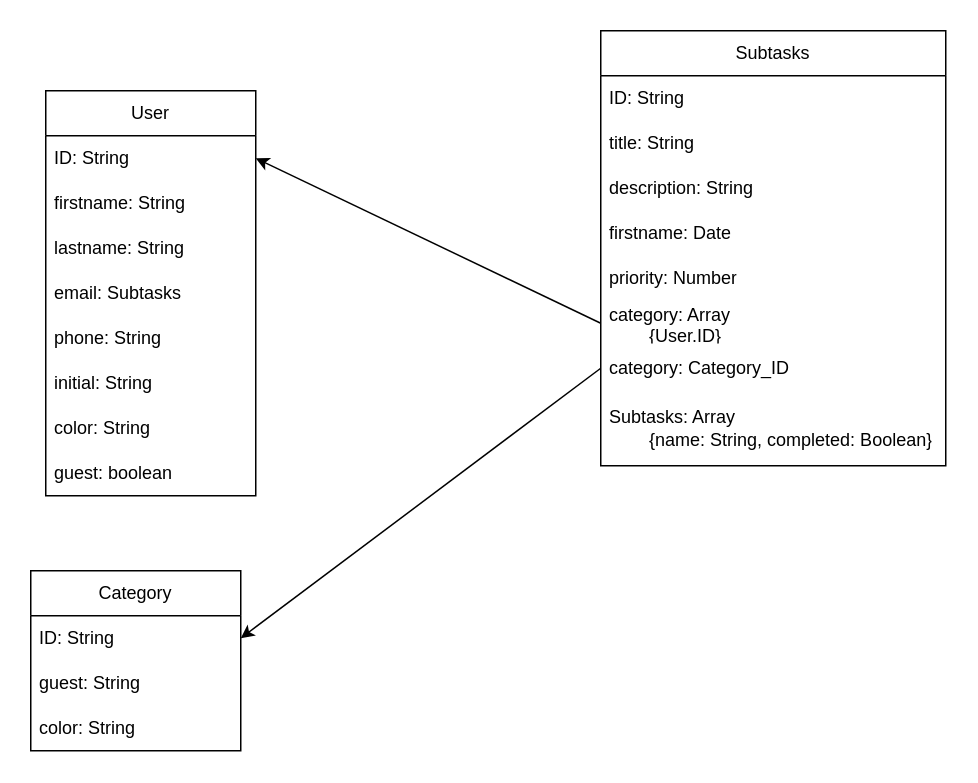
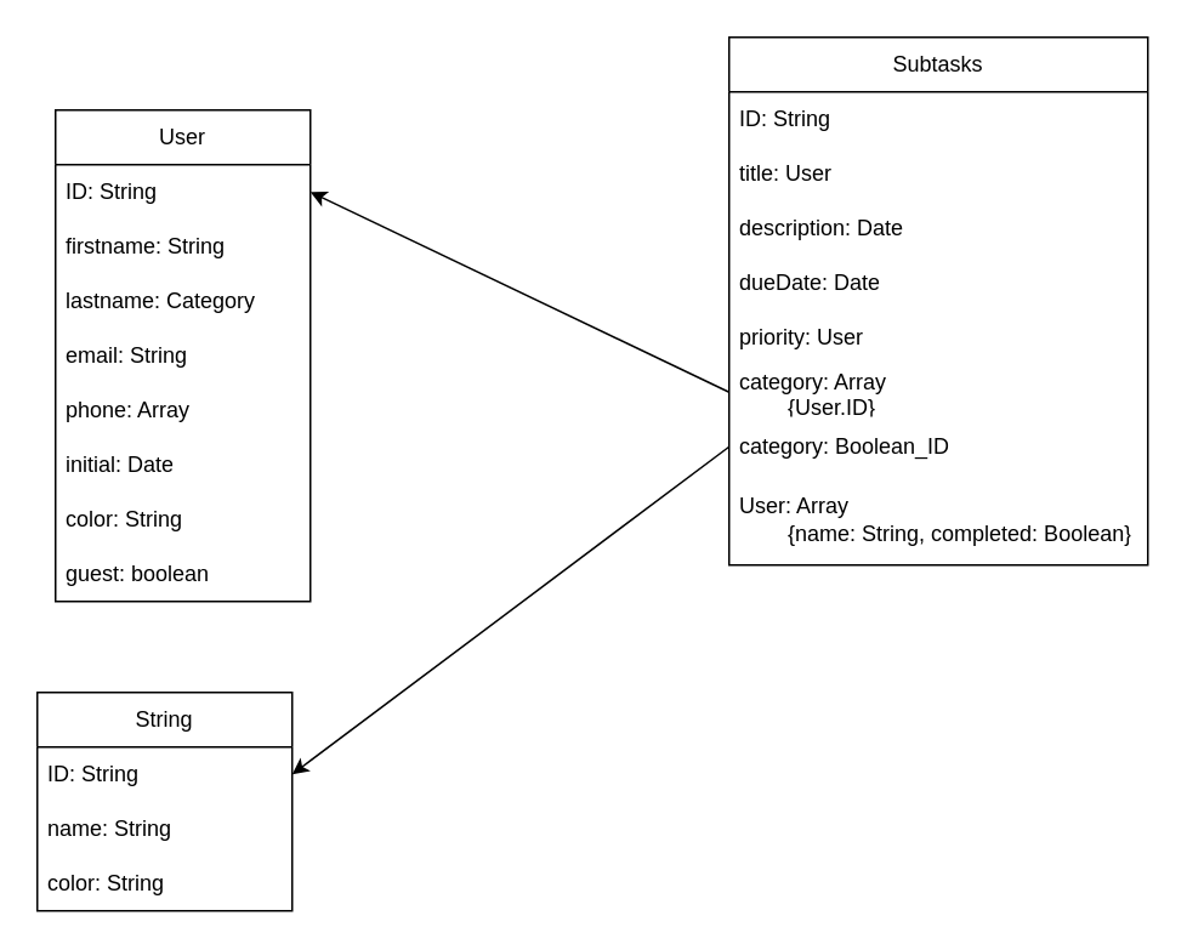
  <mxCell id="0" />
  <mxCell id="1" parent="0" />
  <mxCell id="2" value="User" style="swimlane;fontStyle=0;childLayout=stackLayout;horizontal=1;startSize=30;horizontalStack=0;resizeParent=1;resizeParentMax=0;resizeLast=0;collapsible=1;marginBottom=0;whiteSpace=wrap;html=1;" parent="1" vertex="1"><mxGeometry x="30" y="60" width="140" height="270" as="geometry" /></mxCell>
  <mxCell id="3" value="ID: String" style="text;strokeColor=none;fillColor=none;align=left;verticalAlign=middle;spacingLeft=4;spacingRight=4;overflow=hidden;points=[[0,0.5],[1,0.5]];portConstraint=eastwest;rotatable=0;whiteSpace=wrap;html=1;" parent="2" vertex="1"><mxGeometry y="30" width="140" height="30" as="geometry" /></mxCell>
  <mxCell id="4" value="firstname: String" style="text;strokeColor=none;fillColor=none;align=left;verticalAlign=middle;spacingLeft=4;spacingRight=4;overflow=hidden;points=[[0,0.5],[1,0.5]];portConstraint=eastwest;rotatable=0;whiteSpace=wrap;html=1;" parent="2" vertex="1"><mxGeometry y="60" width="140" height="30" as="geometry" /></mxCell>
- <mxCell id="5" value="lastname: String" style="text;strokeColor=none;fillColor=none;align=left;verticalAlign=middle;spacingLeft=4;spacingRight=4;overflow=hidden;points=[[0,0.5],[1,0.5]];portConstraint=eastwest;rotatable=0;whiteSpace=wrap;html=1;" parent="2" vertex="1"><mxGeometry y="90" width="140" height="30" as="geometry" /></mxCell>
- <mxCell id="6" value="email: Subtasks" style="text;strokeColor=none;fillColor=none;align=left;verticalAlign=middle;spacingLeft=4;spacingRight=4;overflow=hidden;points=[[0,0.5],[1,0.5]];portConstraint=eastwest;rotatable=0;whiteSpace=wrap;html=1;" parent="2" vertex="1"><mxGeometry y="120" width="140" height="30" as="geometry" /></mxCell>
- <mxCell id="7" value="phone: String" style="text;strokeColor=none;fillColor=none;align=left;verticalAlign=middle;spacingLeft=4;spacingRight=4;overflow=hidden;points=[[0,0.5],[1,0.5]];portConstraint=eastwest;rotatable=0;whiteSpace=wrap;html=1;" parent="2" vertex="1"><mxGeometry y="150" width="140" height="30" as="geometry" /></mxCell>
- <mxCell id="8" value="initial: String" style="text;strokeColor=none;fillColor=none;align=left;verticalAlign=middle;spacingLeft=4;spacingRight=4;overflow=hidden;points=[[0,0.5],[1,0.5]];portConstraint=eastwest;rotatable=0;whiteSpace=wrap;html=1;" parent="2" vertex="1"><mxGeometry y="180" width="140" height="30" as="geometry" /></mxCell>
+ <mxCell id="5" value="lastname: Category" style="text;strokeColor=none;fillColor=none;align=left;verticalAlign=middle;spacingLeft=4;spacingRight=4;overflow=hidden;points=[[0,0.5],[1,0.5]];portConstraint=eastwest;rotatable=0;whiteSpace=wrap;html=1;" parent="2" vertex="1"><mxGeometry y="90" width="140" height="30" as="geometry" /></mxCell>
+ <mxCell id="6" value="email: String" style="text;strokeColor=none;fillColor=none;align=left;verticalAlign=middle;spacingLeft=4;spacingRight=4;overflow=hidden;points=[[0,0.5],[1,0.5]];portConstraint=eastwest;rotatable=0;whiteSpace=wrap;html=1;" parent="2" vertex="1"><mxGeometry y="120" width="140" height="30" as="geometry" /></mxCell>
+ <mxCell id="7" value="phone: Array" style="text;strokeColor=none;fillColor=none;align=left;verticalAlign=middle;spacingLeft=4;spacingRight=4;overflow=hidden;points=[[0,0.5],[1,0.5]];portConstraint=eastwest;rotatable=0;whiteSpace=wrap;html=1;" parent="2" vertex="1"><mxGeometry y="150" width="140" height="30" as="geometry" /></mxCell>
+ <mxCell id="8" value="initial: Date" style="text;strokeColor=none;fillColor=none;align=left;verticalAlign=middle;spacingLeft=4;spacingRight=4;overflow=hidden;points=[[0,0.5],[1,0.5]];portConstraint=eastwest;rotatable=0;whiteSpace=wrap;html=1;" parent="2" vertex="1"><mxGeometry y="180" width="140" height="30" as="geometry" /></mxCell>
  <mxCell id="9" value="color: String" style="text;strokeColor=none;fillColor=none;align=left;verticalAlign=middle;spacingLeft=4;spacingRight=4;overflow=hidden;points=[[0,0.5],[1,0.5]];portConstraint=eastwest;rotatable=0;whiteSpace=wrap;html=1;" parent="2" vertex="1"><mxGeometry y="210" width="140" height="30" as="geometry" /></mxCell>
  <mxCell id="10" value="guest: boolean" style="text;strokeColor=none;fillColor=none;align=left;verticalAlign=middle;spacingLeft=4;spacingRight=4;overflow=hidden;points=[[0,0.5],[1,0.5]];portConstraint=eastwest;rotatable=0;whiteSpace=wrap;html=1;" vertex="1" parent="2"><mxGeometry y="240" width="140" height="30" as="geometry" /></mxCell>
  <mxCell id="11" value="Subtasks" style="swimlane;fontStyle=0;childLayout=stackLayout;horizontal=1;startSize=30;horizontalStack=0;resizeParent=1;resizeParentMax=0;resizeLast=0;collapsible=1;marginBottom=0;whiteSpace=wrap;html=1;" parent="1" vertex="1"><mxGeometry x="400" y="20" width="230" height="290" as="geometry" /></mxCell>
  <mxCell id="12" value="ID: String" style="text;strokeColor=none;fillColor=none;align=left;verticalAlign=middle;spacingLeft=4;spacingRight=4;overflow=hidden;points=[[0,0.5],[1,0.5]];portConstraint=eastwest;rotatable=0;whiteSpace=wrap;html=1;" parent="11" vertex="1"><mxGeometry y="30" width="230" height="30" as="geometry" /></mxCell>
- <mxCell id="13" value="title: String" style="text;strokeColor=none;fillColor=none;align=left;verticalAlign=middle;spacingLeft=4;spacingRight=4;overflow=hidden;points=[[0,0.5],[1,0.5]];portConstraint=eastwest;rotatable=0;whiteSpace=wrap;html=1;" parent="11" vertex="1"><mxGeometry y="60" width="230" height="30" as="geometry" /></mxCell>
- <mxCell id="14" value="description: String" style="text;strokeColor=none;fillColor=none;align=left;verticalAlign=middle;spacingLeft=4;spacingRight=4;overflow=hidden;points=[[0,0.5],[1,0.5]];portConstraint=eastwest;rotatable=0;whiteSpace=wrap;html=1;" parent="11" vertex="1"><mxGeometry y="90" width="230" height="30" as="geometry" /></mxCell>
- <mxCell id="15" value="firstname: Date" style="text;strokeColor=none;fillColor=none;align=left;verticalAlign=middle;spacingLeft=4;spacingRight=4;overflow=hidden;points=[[0,0.5],[1,0.5]];portConstraint=eastwest;rotatable=0;whiteSpace=wrap;html=1;" parent="11" vertex="1"><mxGeometry y="120" width="230" height="30" as="geometry" /></mxCell>
- <mxCell id="16" value="priority: Number" style="text;strokeColor=none;fillColor=none;align=left;verticalAlign=middle;spacingLeft=4;spacingRight=4;overflow=hidden;points=[[0,0.5],[1,0.5]];portConstraint=eastwest;rotatable=0;whiteSpace=wrap;html=1;" parent="11" vertex="1"><mxGeometry y="150" width="230" height="30" as="geometry" /></mxCell>
+ <mxCell id="13" value="title: User" style="text;strokeColor=none;fillColor=none;align=left;verticalAlign=middle;spacingLeft=4;spacingRight=4;overflow=hidden;points=[[0,0.5],[1,0.5]];portConstraint=eastwest;rotatable=0;whiteSpace=wrap;html=1;" parent="11" vertex="1"><mxGeometry y="60" width="230" height="30" as="geometry" /></mxCell>
+ <mxCell id="14" value="description: Date" style="text;strokeColor=none;fillColor=none;align=left;verticalAlign=middle;spacingLeft=4;spacingRight=4;overflow=hidden;points=[[0,0.5],[1,0.5]];portConstraint=eastwest;rotatable=0;whiteSpace=wrap;html=1;" parent="11" vertex="1"><mxGeometry y="90" width="230" height="30" as="geometry" /></mxCell>
+ <mxCell id="15" value="dueDate: Date" style="text;strokeColor=none;fillColor=none;align=left;verticalAlign=middle;spacingLeft=4;spacingRight=4;overflow=hidden;points=[[0,0.5],[1,0.5]];portConstraint=eastwest;rotatable=0;whiteSpace=wrap;html=1;" parent="11" vertex="1"><mxGeometry y="120" width="230" height="30" as="geometry" /></mxCell>
+ <mxCell id="16" value="priority: User" style="text;strokeColor=none;fillColor=none;align=left;verticalAlign=middle;spacingLeft=4;spacingRight=4;overflow=hidden;points=[[0,0.5],[1,0.5]];portConstraint=eastwest;rotatable=0;whiteSpace=wrap;html=1;" parent="11" vertex="1"><mxGeometry y="150" width="230" height="30" as="geometry" /></mxCell>
  <mxCell id="17" value="category: Array&lt;br&gt;&lt;span style=&quot;white-space: pre;&quot;&gt;&#09;&lt;/span&gt;{User.ID}" style="text;strokeColor=none;fillColor=none;align=left;verticalAlign=middle;spacingLeft=4;spacingRight=4;overflow=hidden;points=[[0,0.5],[1,0.5]];portConstraint=eastwest;rotatable=0;whiteSpace=wrap;html=1;" parent="11" vertex="1"><mxGeometry y="180" width="230" height="30" as="geometry" /></mxCell>
- <mxCell id="18" value="category: Category_ID" style="text;strokeColor=none;fillColor=none;align=left;verticalAlign=middle;spacingLeft=4;spacingRight=4;overflow=hidden;points=[[0,0.5],[1,0.5]];portConstraint=eastwest;rotatable=0;whiteSpace=wrap;html=1;" parent="11" vertex="1"><mxGeometry y="210" width="230" height="30" as="geometry" /></mxCell>
- <mxCell id="19" value="Subtasks: Array&lt;br&gt;&lt;span style=&quot;white-space: pre;&quot;&gt;&#09;&lt;/span&gt;{name: String, completed: Boolean}" style="text;strokeColor=none;fillColor=none;align=left;verticalAlign=middle;spacingLeft=4;spacingRight=4;overflow=hidden;points=[[0,0.5],[1,0.5]];portConstraint=eastwest;rotatable=0;whiteSpace=wrap;html=1;" parent="11" vertex="1"><mxGeometry y="240" width="230" height="50" as="geometry" /></mxCell>
+ <mxCell id="18" value="category: Boolean_ID" style="text;strokeColor=none;fillColor=none;align=left;verticalAlign=middle;spacingLeft=4;spacingRight=4;overflow=hidden;points=[[0,0.5],[1,0.5]];portConstraint=eastwest;rotatable=0;whiteSpace=wrap;html=1;" parent="11" vertex="1"><mxGeometry y="210" width="230" height="30" as="geometry" /></mxCell>
+ <mxCell id="19" value="User: Array&lt;br&gt;&lt;span style=&quot;white-space: pre;&quot;&gt;&#09;&lt;/span&gt;{name: String, completed: Boolean}" style="text;strokeColor=none;fillColor=none;align=left;verticalAlign=middle;spacingLeft=4;spacingRight=4;overflow=hidden;points=[[0,0.5],[1,0.5]];portConstraint=eastwest;rotatable=0;whiteSpace=wrap;html=1;" parent="11" vertex="1"><mxGeometry y="240" width="230" height="50" as="geometry" /></mxCell>
  <mxCell id="20" value="" style="endArrow=classic;html=1;rounded=0;entryX=1;entryY=0.5;entryDx=0;entryDy=0;exitX=0;exitY=0.5;exitDx=0;exitDy=0;" parent="1" source="17" target="3" edge="1"><mxGeometry width="50" height="50" relative="1" as="geometry"><mxPoint x="360" y="320" as="sourcePoint" /><mxPoint x="410" y="270" as="targetPoint" /></mxGeometry></mxCell>
- <mxCell id="21" value="Category" style="swimlane;fontStyle=0;childLayout=stackLayout;horizontal=1;startSize=30;horizontalStack=0;resizeParent=1;resizeParentMax=0;resizeLast=0;collapsible=1;marginBottom=0;whiteSpace=wrap;html=1;" parent="1" vertex="1"><mxGeometry x="20" y="380" width="140" height="120" as="geometry" /></mxCell>
+ <mxCell id="21" value="String" style="swimlane;fontStyle=0;childLayout=stackLayout;horizontal=1;startSize=30;horizontalStack=0;resizeParent=1;resizeParentMax=0;resizeLast=0;collapsible=1;marginBottom=0;whiteSpace=wrap;html=1;" parent="1" vertex="1"><mxGeometry x="20" y="380" width="140" height="120" as="geometry" /></mxCell>
  <mxCell id="22" value="ID: String" style="text;strokeColor=none;fillColor=none;align=left;verticalAlign=middle;spacingLeft=4;spacingRight=4;overflow=hidden;points=[[0,0.5],[1,0.5]];portConstraint=eastwest;rotatable=0;whiteSpace=wrap;html=1;" parent="21" vertex="1"><mxGeometry y="30" width="140" height="30" as="geometry" /></mxCell>
- <mxCell id="23" value="guest: String" style="text;strokeColor=none;fillColor=none;align=left;verticalAlign=middle;spacingLeft=4;spacingRight=4;overflow=hidden;points=[[0,0.5],[1,0.5]];portConstraint=eastwest;rotatable=0;whiteSpace=wrap;html=1;" parent="21" vertex="1"><mxGeometry y="60" width="140" height="30" as="geometry" /></mxCell>
+ <mxCell id="23" value="name: String" style="text;strokeColor=none;fillColor=none;align=left;verticalAlign=middle;spacingLeft=4;spacingRight=4;overflow=hidden;points=[[0,0.5],[1,0.5]];portConstraint=eastwest;rotatable=0;whiteSpace=wrap;html=1;" parent="21" vertex="1"><mxGeometry y="60" width="140" height="30" as="geometry" /></mxCell>
  <mxCell id="24" value="color: String" style="text;strokeColor=none;fillColor=none;align=left;verticalAlign=middle;spacingLeft=4;spacingRight=4;overflow=hidden;points=[[0,0.5],[1,0.5]];portConstraint=eastwest;rotatable=0;whiteSpace=wrap;html=1;" parent="21" vertex="1"><mxGeometry y="90" width="140" height="30" as="geometry" /></mxCell>
  <mxCell id="25" value="" style="endArrow=classic;html=1;rounded=0;entryX=1;entryY=0.5;entryDx=0;entryDy=0;exitX=0;exitY=0.5;exitDx=0;exitDy=0;" parent="1" source="18" target="22" edge="1"><mxGeometry width="50" height="50" relative="1" as="geometry"><mxPoint x="490" y="330" as="sourcePoint" /><mxPoint x="540" y="280" as="targetPoint" /></mxGeometry></mxCell>
